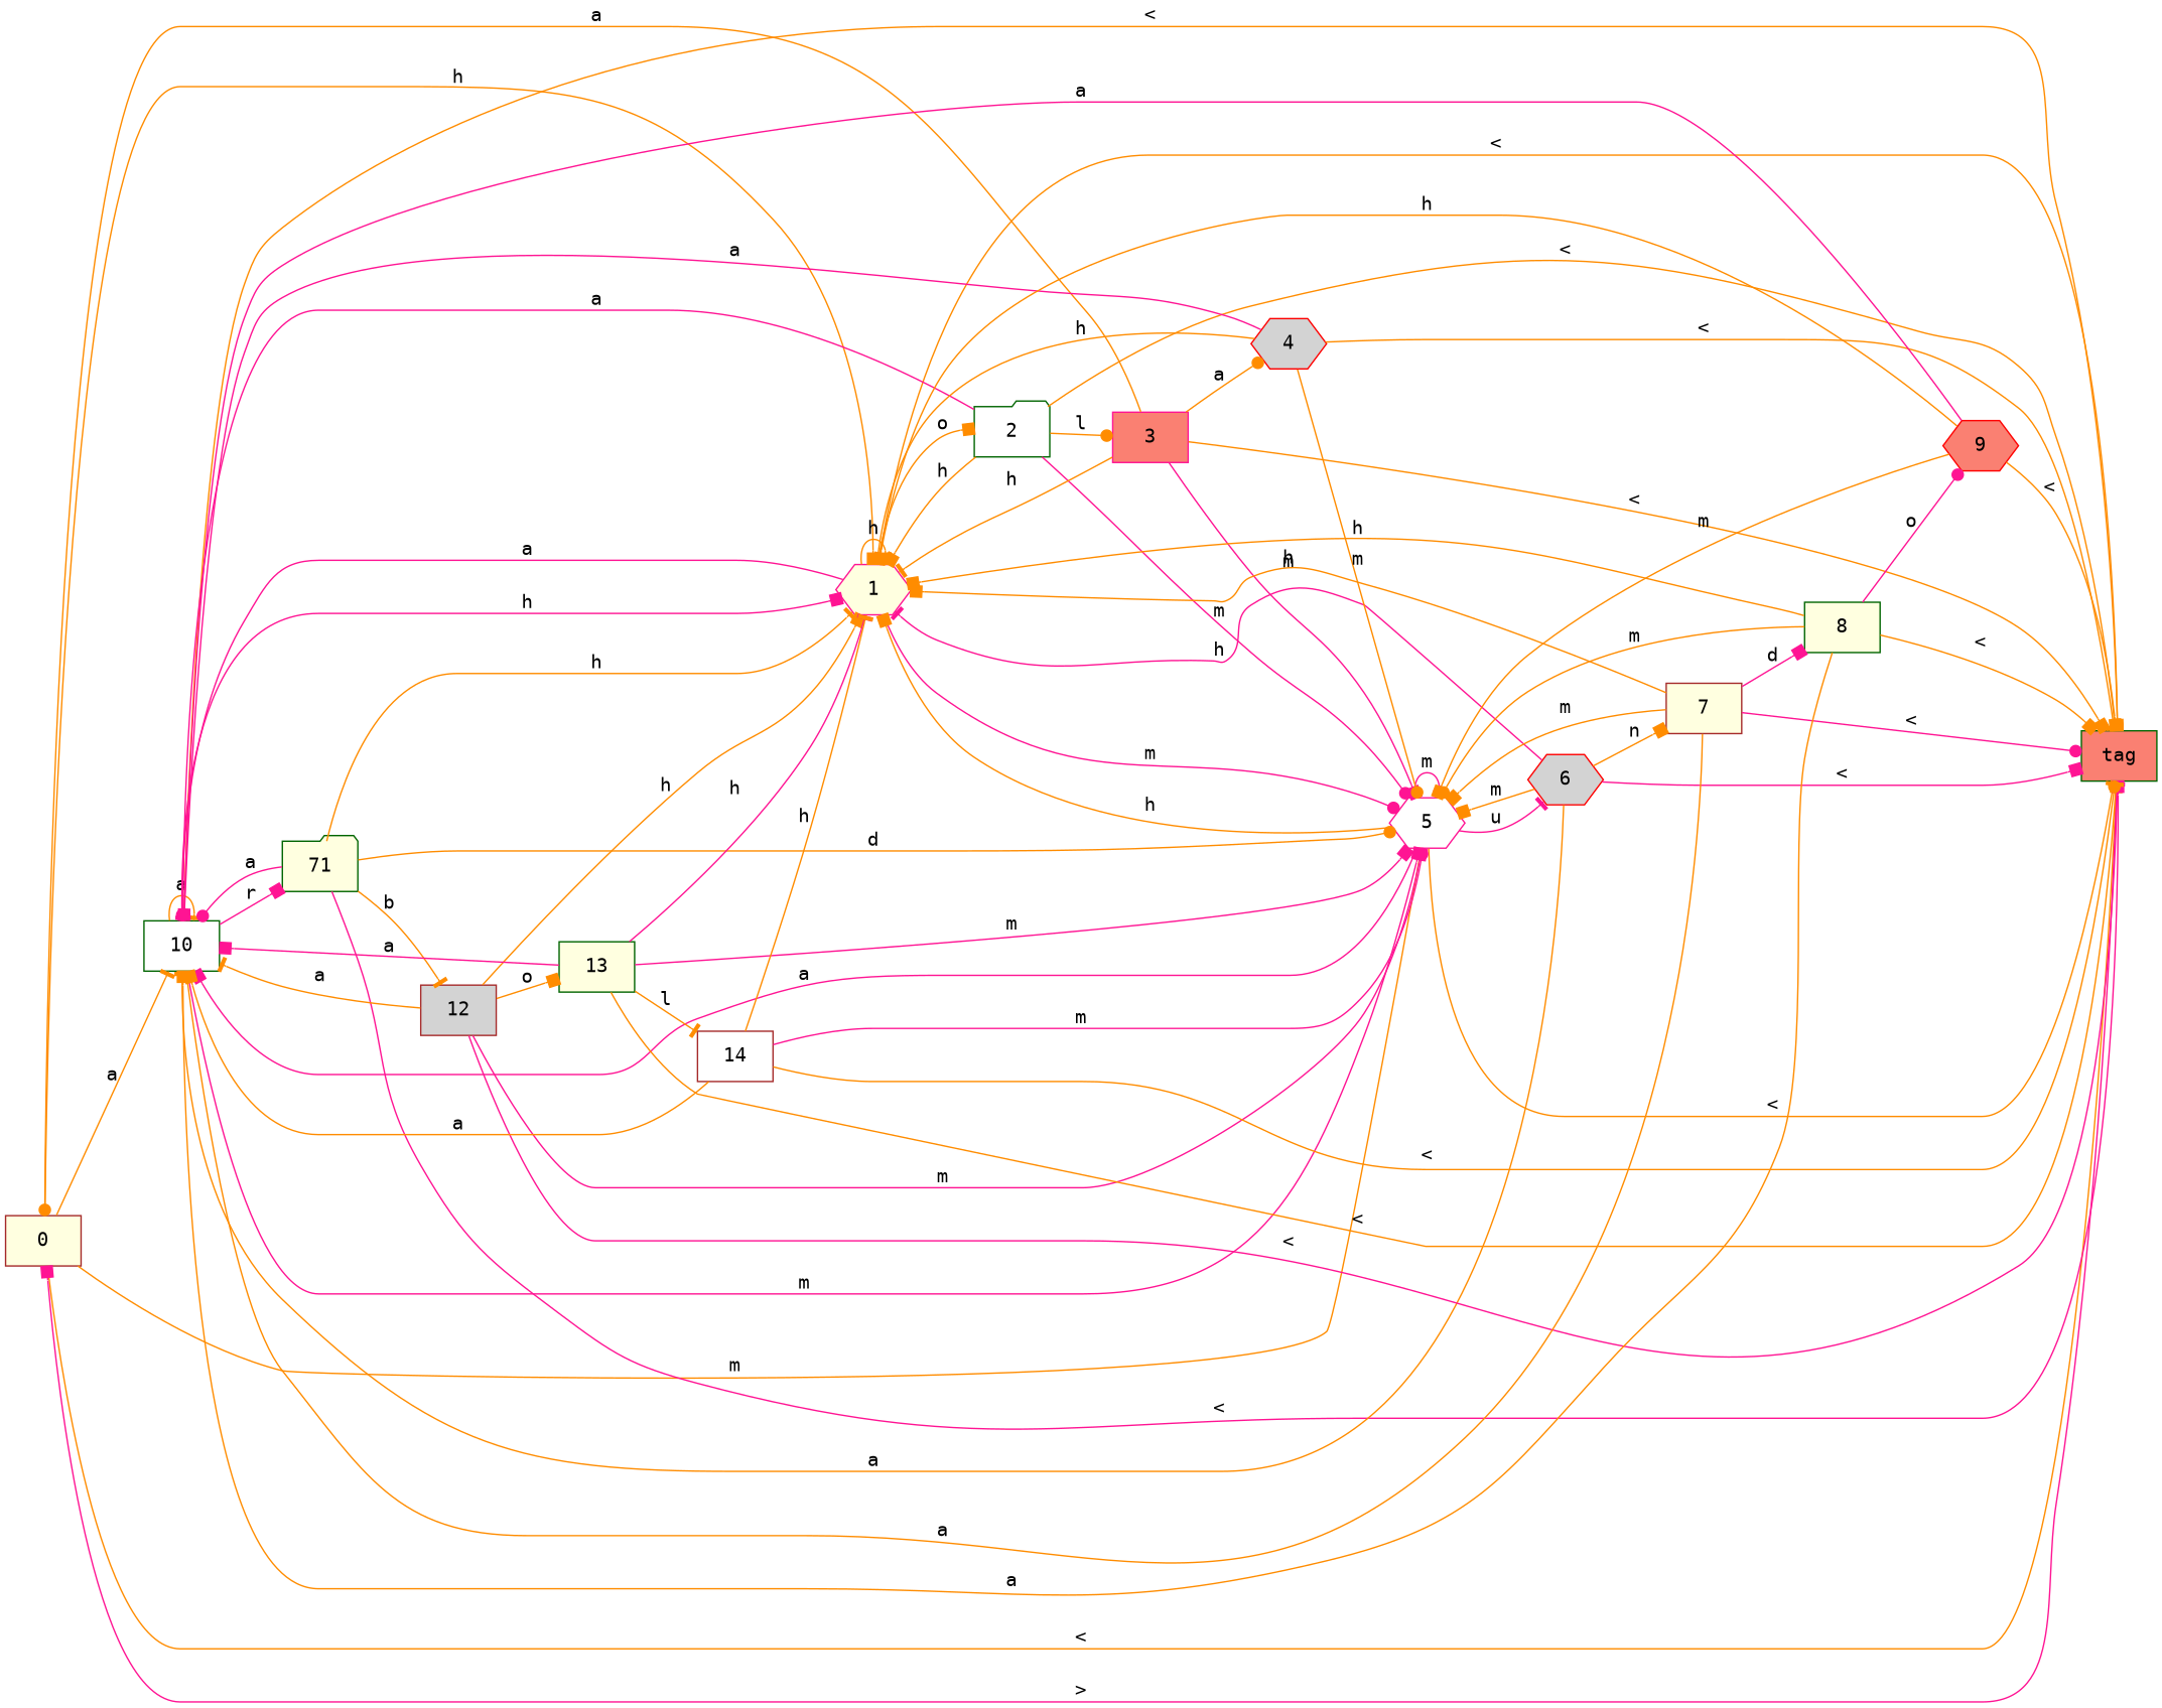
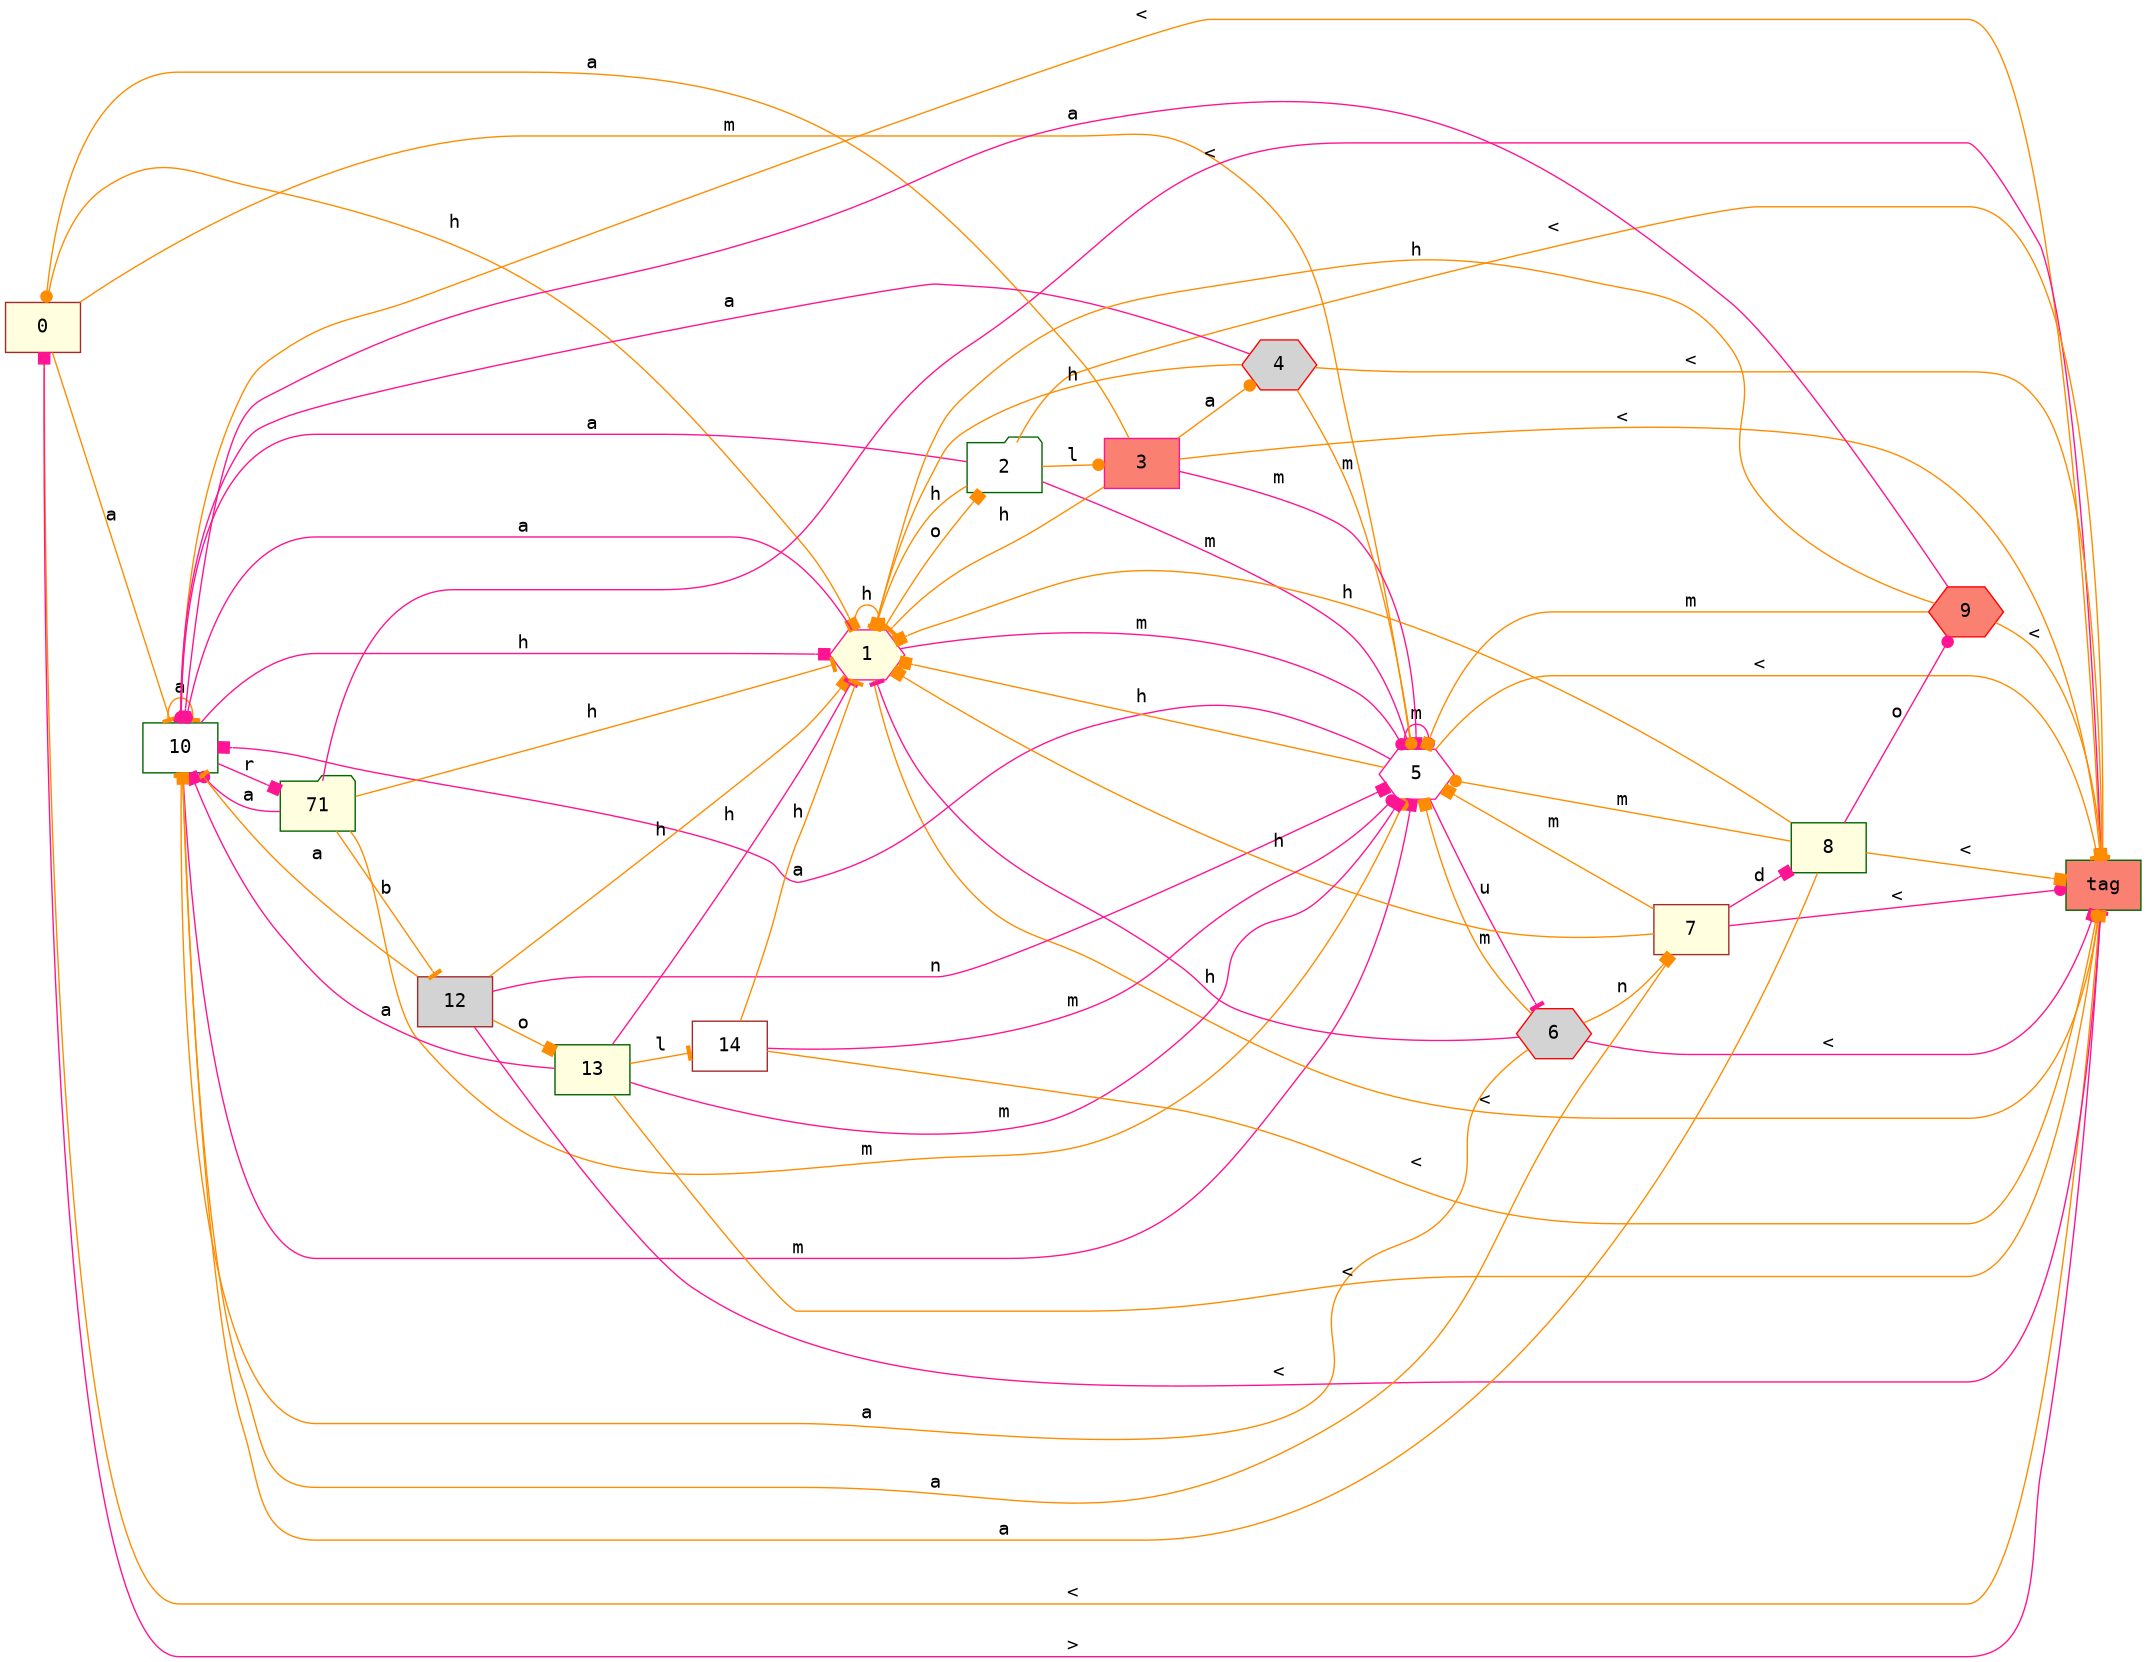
  digraph {
    fontname="DejaVu Sans Mono"
    rankdir=LR
    node [color=darkgreen fillcolor=lightyellow fontname="DejaVu Sans Mono" shape=box style=filled]
    edge [arrowhead=box color=darkorange fontname="DejaVu Sans Mono"]
    n1 [color=brown label=0]
    n2 [fillcolor=white label=10]
    n3 [color=deeppink label=1 shape=hexagon]
    n4 [fillcolor=salmon label=tag]
    n5 [color=deeppink fillcolor=white label=5 shape=hexagon]
    n6 [label=71 shape=folder]
    n7 [fillcolor=white label=2 shape=folder]
    n8 [color=red fillcolor=lightgrey label=6 shape=hexagon]
    n9 [color=brown fillcolor=lightgrey label=12]
    n10 [color=deeppink fillcolor=salmon label=3]
    n11 [color=brown label=7]
    n12 [label=13]
    n13 [color=red fillcolor=lightgrey label=4 shape=hexagon]
    n14 [label=8]
    n15 [color=brown fillcolor=white label=14]
    n16 [color=red fillcolor=salmon label=9 shape=hexagon]
    n1 -> n2 [arrowhead=tee label=a]
    n1 -> n3 [label=h]
    n1 -> n4 [label="<"]
    n1 -> n5 [arrowhead=dot label=m]
    n2 -> n2 [arrowhead=tee label=a]
    n2 -> n3 [color=deeppink label=h]
    n2 -> n4 [label="<"]
    n2 -> n5 [color=deeppink label=m]
    n2 -> n6 [color=deeppink label=r]
    n3 -> n2 [arrowhead=dot color=deeppink label=a]
    n3 -> n3 [label=h]
    n3 -> n4 [arrowhead=dot label="<"]
    n3 -> n5 [arrowhead=dot color=deeppink label=m]
    n3 -> n7 [label=o]
    n4 -> n1 [color=deeppink label=">"]
    n5 -> n2 [color=deeppink label=a]
    n5 -> n3 [label=h]
    n5 -> n4 [arrowhead=tee label="<"]
    n5 -> n5 [arrowhead=dot color=deeppink label=m]
    n5 -> n8 [arrowhead=tee color=deeppink label=u]
    n6 -> n2 [arrowhead=dot color=deeppink label=a]
    n6 -> n3 [arrowhead=tee label=h]
    n6 -> n4 [color=deeppink label="<"]
-   n6 -> n5 [arrowhead=dot label=d]
+   n6 -> n5 [arrowhead=dot label=m]
    n6 -> n9 [arrowhead=tee label=b]
    n7 -> n2 [arrowhead=tee color=deeppink label=a]
    n7 -> n3 [label=h]
    n7 -> n4 [arrowhead=tee label="<"]
    n7 -> n5 [arrowhead=dot color=deeppink label=m]
    n7 -> n10 [arrowhead=dot label=l]
    n8 -> n2 [arrowhead=tee label=a]
    n8 -> n3 [arrowhead=tee color=deeppink label=h]
    n8 -> n4 [color=deeppink label="<"]
    n8 -> n5 [label=m]
    n8 -> n11 [label=n]
    n9 -> n2 [arrowhead=tee label=a]
    n9 -> n3 [label=h]
    n9 -> n4 [arrowhead=tee color=deeppink label="<"]
-   n9 -> n5 [color=deeppink label=m]
+   n9 -> n5 [color=deeppink label=n]
    n9 -> n12 [label=o]
    n10 -> n1 [arrowhead=dot label=a]
    n10 -> n3 [arrowhead=tee label=h]
    n10 -> n4 [label="<"]
    n10 -> n5 [color=deeppink label=m]
    n10 -> n13 [arrowhead=dot label=a]
    n11 -> n2 [arrowhead=tee label=a]
    n11 -> n3 [label=h]
    n11 -> n4 [arrowhead=dot color=deeppink label="<"]
    n11 -> n5 [label=m]
    n11 -> n14 [color=deeppink label=d]
    n12 -> n2 [color=deeppink label=a]
    n12 -> n3 [arrowhead=tee color=deeppink label=h]
    n12 -> n4 [arrowhead=tee label="<"]
    n12 -> n5 [color=deeppink label=m]
    n12 -> n15 [arrowhead=tee label=l]
    n13 -> n2 [arrowhead=dot color=deeppink label=a]
    n13 -> n3 [arrowhead=tee label=h]
    n13 -> n4 [arrowhead=tee label="<"]
    n13 -> n5 [arrowhead=dot label=m]
    n14 -> n2 [label=a]
    n14 -> n3 [label=h]
    n14 -> n4 [label="<"]
    n14 -> n5 [arrowhead=dot label=m]
    n14 -> n16 [arrowhead=dot color=deeppink label=o]
-   n15 -> n2 [label=a]
    n15 -> n3 [arrowhead=tee label=h]
    n15 -> n4 [arrowhead=dot label="<"]
    n15 -> n5 [arrowhead=dot color=deeppink label=m]
    n16 -> n2 [color=deeppink label=a]
    n16 -> n3 [label=h]
    n16 -> n4 [label="<"]
    n16 -> n5 [label=m]
  }
